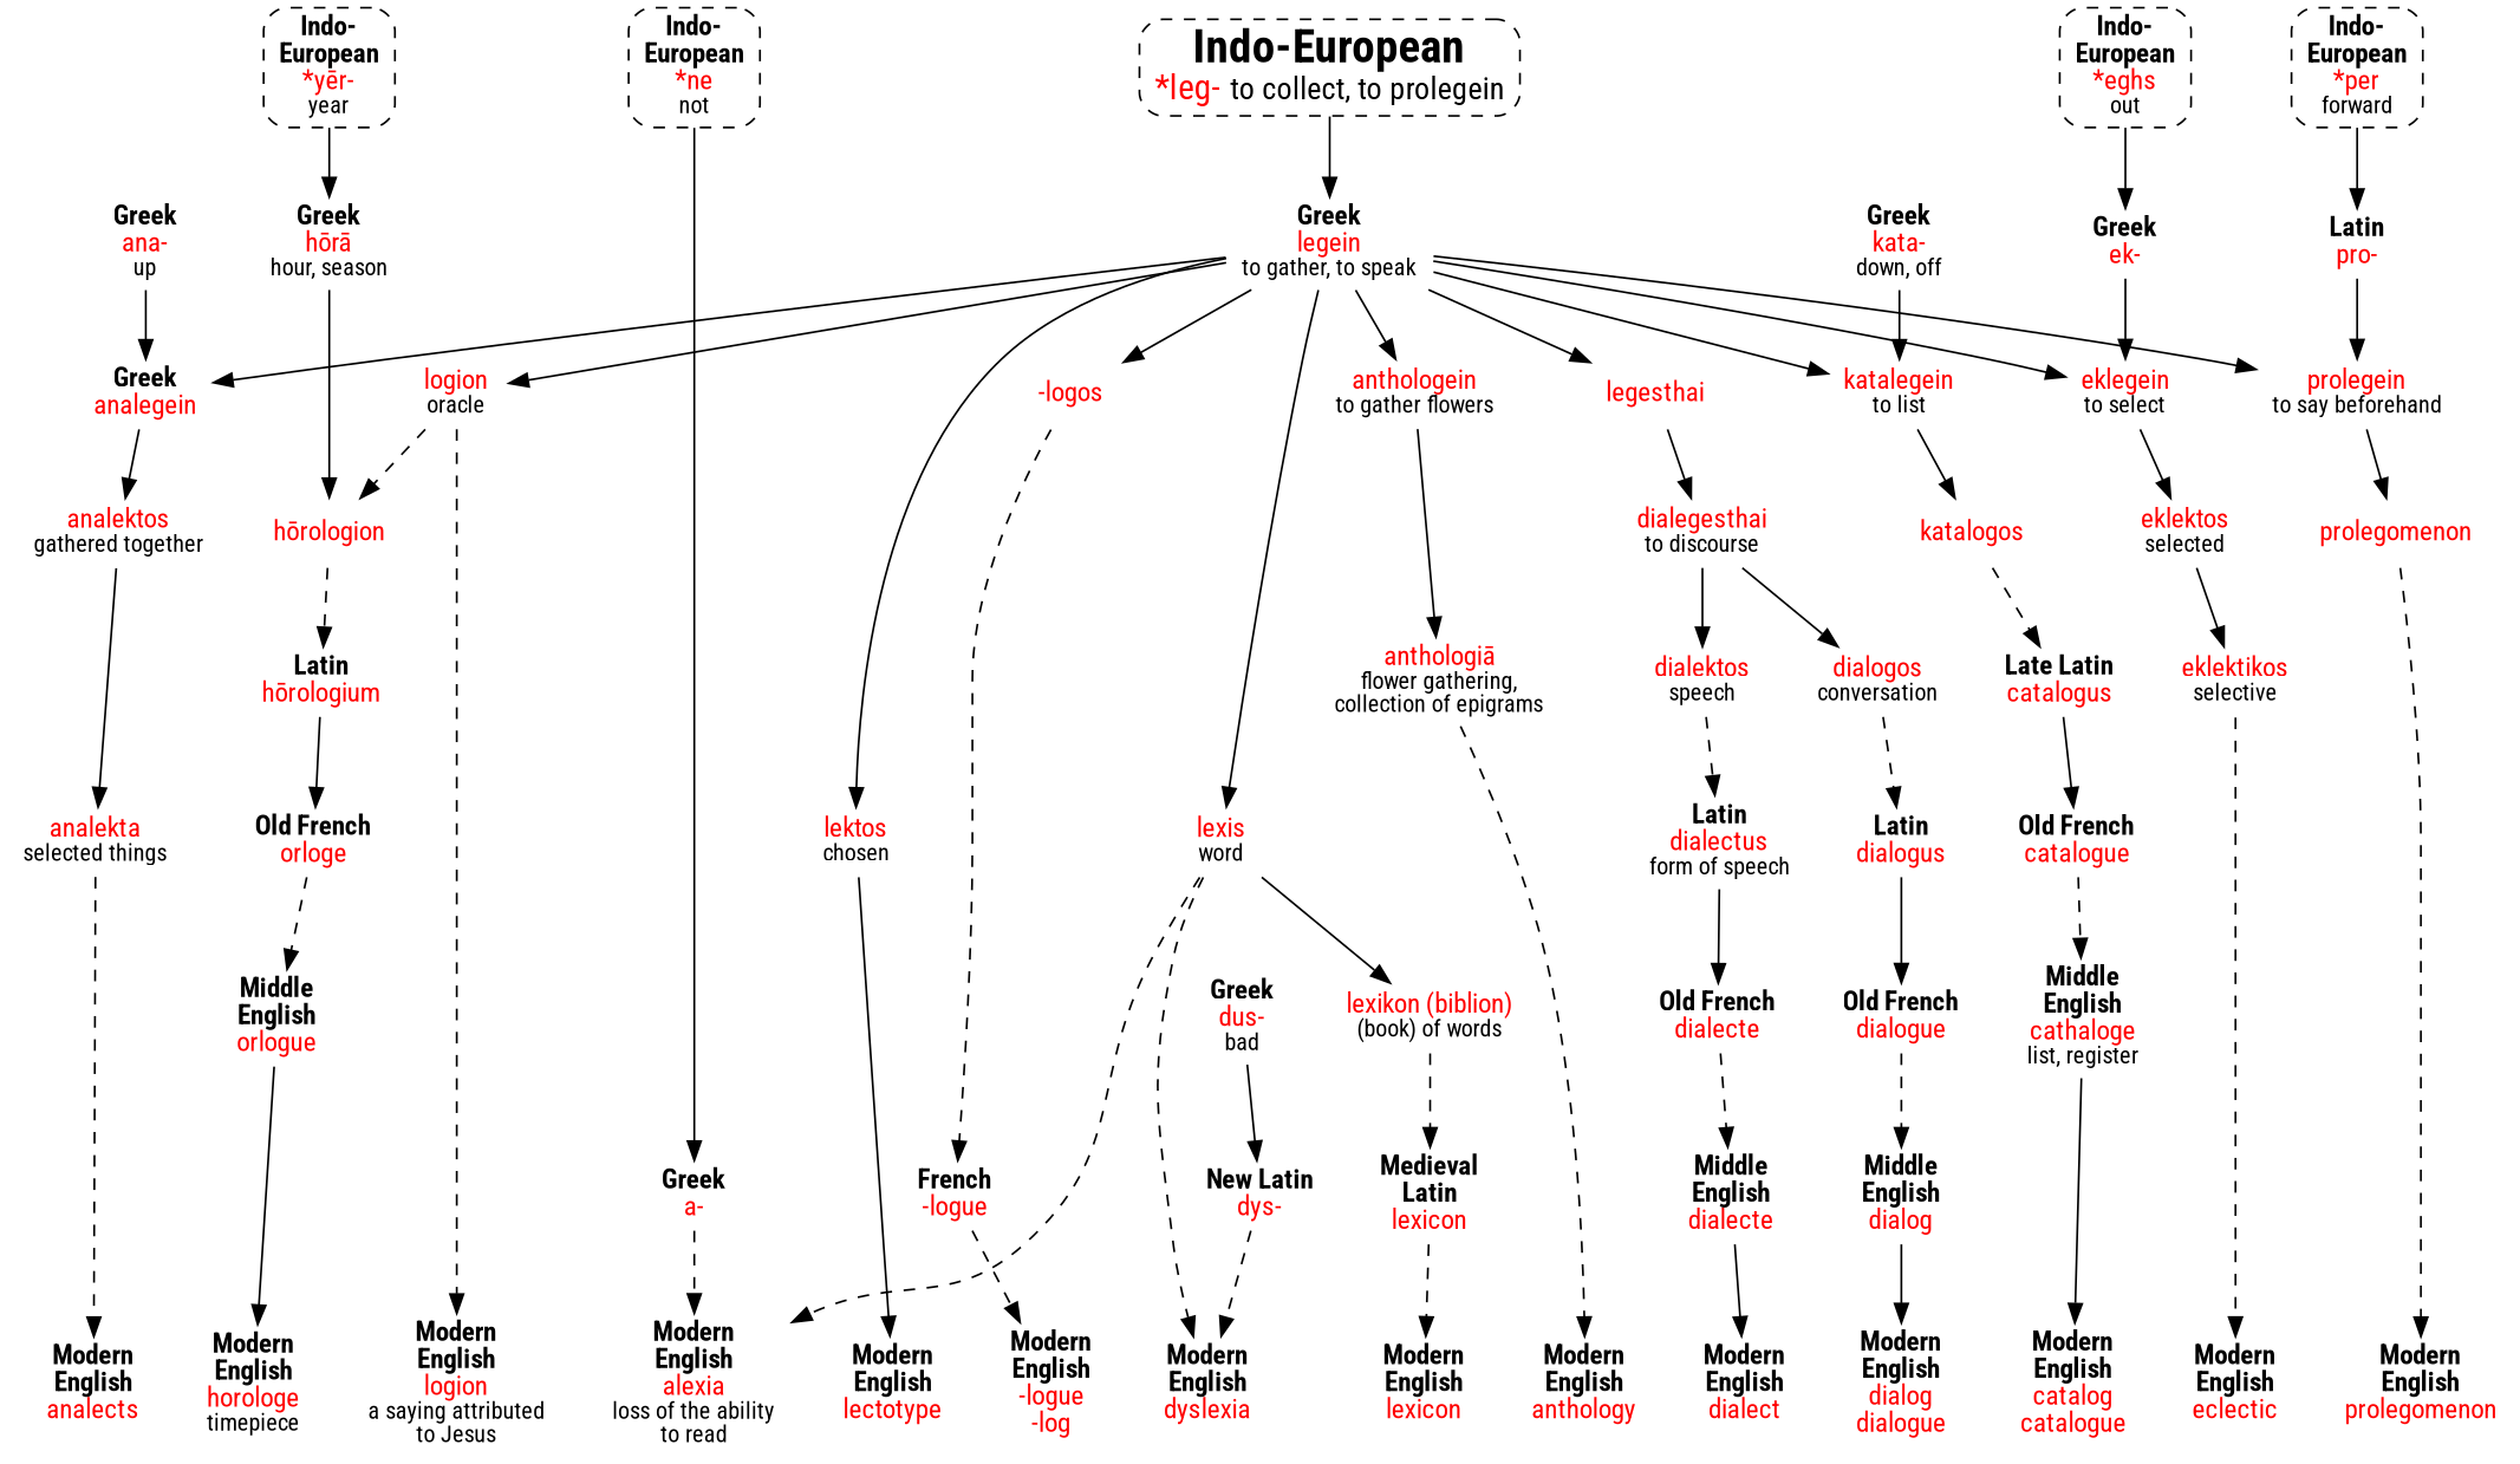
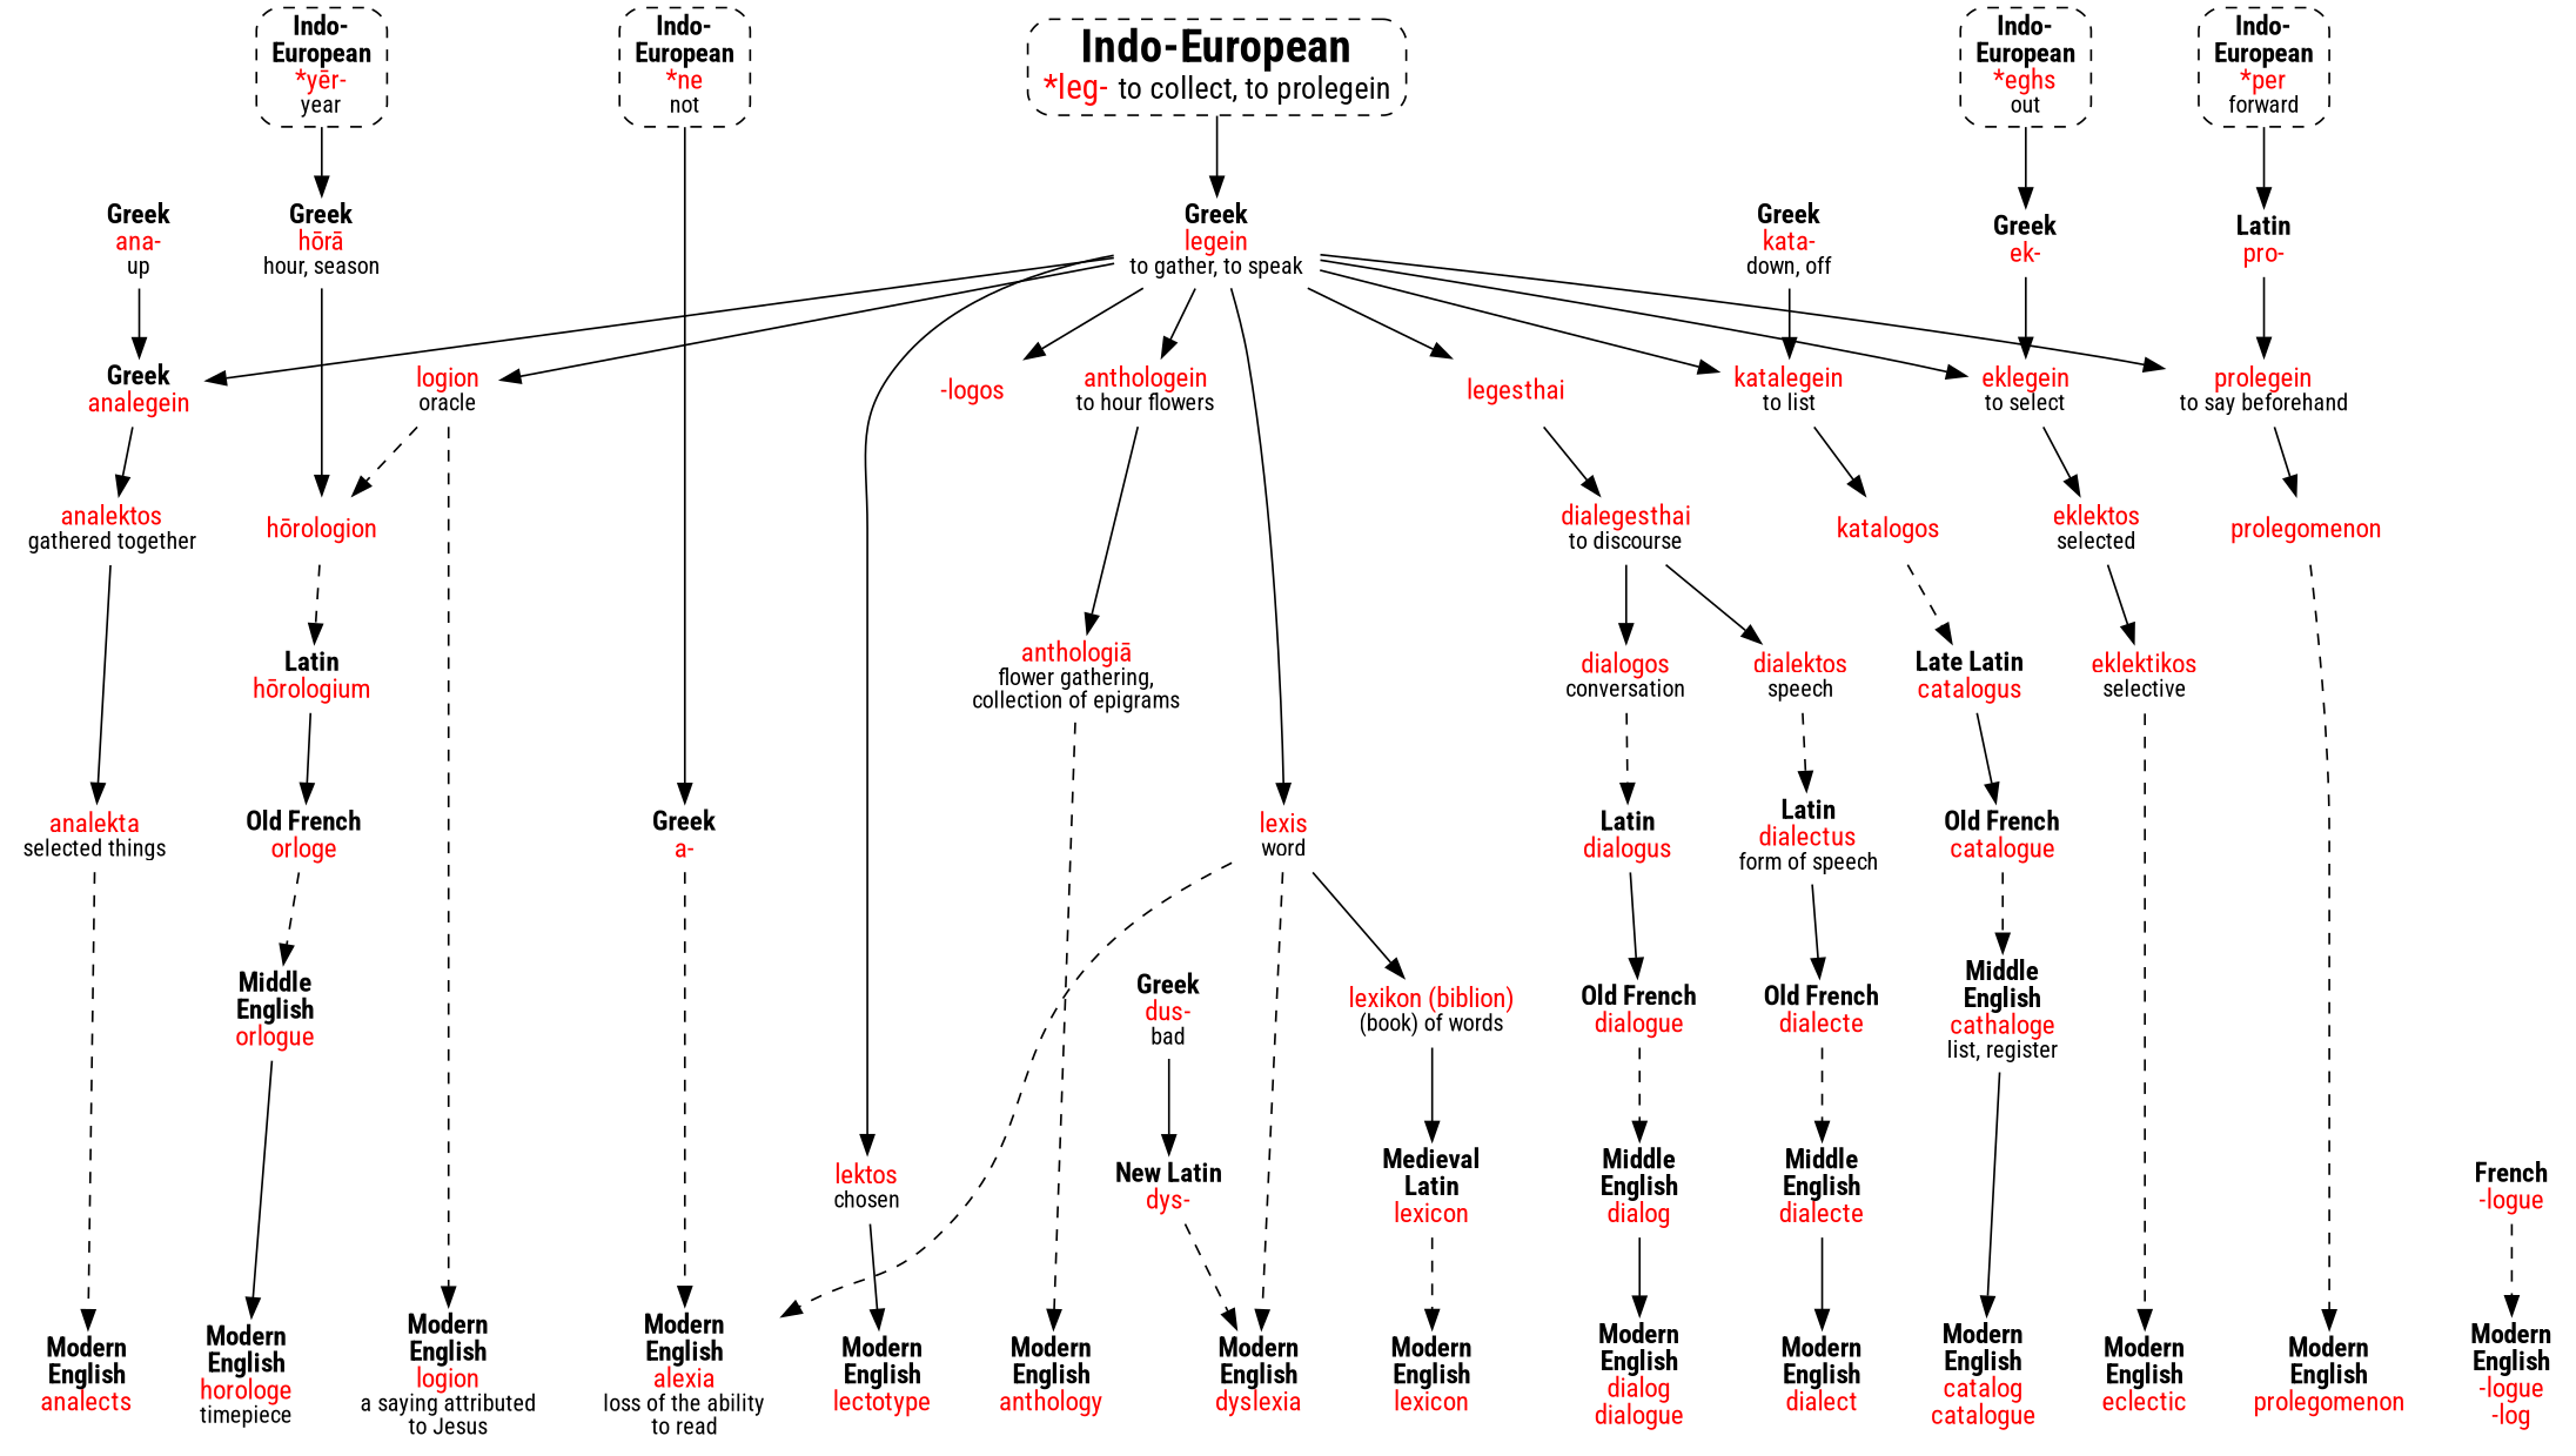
  strict digraph {
    fontname="Roboto Condensed"
    node [fontname="Roboto Condensed" shape=none]
    edge [fontname="Roboto Condensed"]
    n1 [label=<<b>Modern<br/>English</b><br/><font color="red">lexicon</font>>]
    n2 [label=<<b>Modern<br/>English</b><br/><font color="red">logion</font><br/><font point-size="12">a saying attributed<br/>to Jesus</font>>]
    n3 [label=<<b>Modern<br/>English</b><br/><font color="red">-logue<br/>-log</font>>]
    n4 [label=<<b>Modern<br/>English</b><br/><font color="red">alexia</font><br/><font point-size="12">loss of the ability<br/>to read</font>>]
    n5 [label=<<b>Modern<br/>English</b><br/><font color="red">analects</font>>]
    n6 [label=<<b>Modern<br/>English</b><br/><font color="red">anthology</font>>]
    n7 [label=<<b>Modern<br/>English</b><br/><font color="red">catalog<br/>catalogue</font>>]
    n8 [label=<<b>Modern<br/>English</b><br/><font color="red">dialect</font>>]
    n9 [label=<<b>Modern<br/>English</b><br/><font color="red">dialog<br/>dialogue</font>>]
    n10 [label=<<b>Modern<br/>English</b><br/><font color="red">dyslexia</font>>]
    n11 [label=<<b>Modern<br/>English</b><br/><font color="red">eclectic</font>>]
    n12 [label=<<b>Modern<br/>English</b><br/><font color="red">horologe</font><br/><font point-size="12">timepiece</font>>]
    n13 [label=<<b>Modern<br/>English</b><br/><font color="red">lectotype</font>>]
    n14 [label=<<b>Modern<br/>English</b><br/><font color="red">prolegomenon</font>>]
    n15 [label=<<font point-size="24"><b>Indo-European</b></font><br/><font point-size="18" color="red">*leg- </font><font point-size="16">to collect, to prolegein</font>> shape=box style="dashed,rounded"]
    n16 [label=<<b>Indo-<br/>European</b><br/><font color="red">*ne</font><br/><font point-size="12">not</font>> shape=box style="dashed,rounded"]
    n17 [label=<<b>Indo-<br/>European</b><br/><font color="red">*eghs</font><br/><font point-size="12">out</font>> shape=box style="dashed,rounded"]
    n18 [label=<<b>Indo-<br/>European</b><br/><font color="red">*yēr-</font><br/><font point-size="12">year</font>> shape=box style="dashed,rounded"]
    n19 [label=<<b>Indo-<br/>European</b><br/><font color="red">*per</font><br/><font point-size="12">forward</font>> shape=box style="dashed,rounded"]
    n20 [label=<<b>Greek</b><br/><font color="red">legein</font><br/><font point-size="12">to gather, to speak</font>>]
    n21 [label=<<b>Greek</b><br/><font color="red">a-</font>>]
    n22 [label=<<b>Greek</b><br/><font color="red">ek-</font>>]
    n23 [label=<<b>Greek</b><br/><font color="red">hōrā</font><br/><font point-size="12">hour, season</font>>]
    n24 [label=<<b>Latin</b><br/><font color="red">pro-</font>>]
    n25 [label=<<font color="red">lexis</font><br/><font point-size="12">word</font>>]
    n26 [label=<<font color="red">logion</font><br/><font point-size="12">oracle</font>>]
    n27 [label=<<font color="red">-logos</font>>]
    n28 [label=<<b>Greek</b><br/><font color="red">analegein</font>>]
-   n29 [label=<<font color="red">anthologein</font><br/><font point-size="12">to gather flowers</font>>]
+   n29 [label=<<font color="red">anthologein</font><br/><font point-size="12">to hour flowers</font>>]
    n30 [label=<<font color="red">katalegein</font><br/><font point-size="12">to list</font>>]
    n31 [label=<<font color="red">legesthai</font>>]
    n32 [label=<<font color="red">eklegein</font><br/><font point-size="12">to select</font>>]
    n33 [label=<<font color="red">lektos</font><br/><font point-size="12">chosen</font>>]
    n34 [label=<<font color="red">prolegein</font><br/><font point-size="12">to say beforehand</font>>]
    n35 [label=<<font color="red">lexikon (biblion)</font><br/><font point-size="12">(book) of words</font>>]
    n36 [label=<<font color="red">hōrologion</font>>]
    n37 [label=<<b>French</b><br/><font color="red">-logue</font>>]
    n38 [label=<<font color="red">analektos</font><br/><font point-size="12">gathered together</font>>]
    n39 [label=<<font color="red">anthologiā</font><br/><font point-size="12">flower gathering,<br/>collection of epigrams</font>>]
    n40 [label=<<font color="red">katalogos</font>>]
    n41 [label=<<font color="red">dialegesthai</font><br/><font point-size="12">to discourse</font>>]
    n42 [label=<<font color="red">eklektos</font><br/><font point-size="12">selected</font>>]
    n43 [label=<<font color="red">prolegomenon</font>>]
    n44 [label=<<b>Medieval<br/>Latin</b><br/><font color="red">lexicon</font>>]
    n45 [label=<<b>Latin</b><br/><font color="red">hōrologium</font>>]
    n46 [label=<<b>Greek</b><br/><font color="red">ana-</font><br/><font point-size="12">up</font>>]
    n47 [label=<<font color="red">analekta</font><br/><font point-size="12">selected things</font>>]
    n48 [label=<<b>Greek</b><br/><font color="red">kata-</font><br/><font point-size="12">down, off</font>>]
    n49 [label=<<b>Late Latin</b><br/><font color="red">catalogus</font>>]
    n50 [label=<<b>Old French</b><br/><font color="red">catalogue</font>>]
    n51 [label=<<b>Middle<br/>English</b><br/><font color="red">cathaloge</font><br/><font point-size="12">list, register</font>>]
    n52 [label=<<font color="red">dialektos</font><br/><font point-size="12">speech</font>>]
    n53 [label=<<font color="red">dialogos</font><br/><font point-size="12">conversation</font>>]
    n54 [label=<<b>Latin</b><br/><font color="red">dialectus</font><br/><font point-size="12">form of speech</font>>]
    n55 [label=<<b>Latin</b><br/><font color="red">dialogus</font>>]
    n56 [label=<<b>Old French</b><br/><font color="red">dialecte</font>>]
    n57 [label=<<b>Middle<br/>English</b><br/><font color="red">dialecte</font>>]
    n58 [label=<<b>Old French</b><br/><font color="red">dialogue</font>>]
    n59 [label=<<b>Middle<br/>English</b><br/><font color="red">dialog</font>>]
    n60 [label=<<b>Greek</b><br/><font color="red">dus-</font><br/><font point-size="12">bad</font>>]
    n61 [label=<<b>New Latin</b><br/><font color="red">dys-</font>>]
    n62 [label=<<font color="red">eklektikos</font><br/><font point-size="12">selective</font>>]
    n63 [label=<<b>Old French</b><br/><font color="red">orloge</font>>]
    n64 [label=<<b>Middle<br/>English</b><br/><font color="red">orlogue</font>>]
    subgraph sub_1 {
      rank=sink
      n1
      n2
      n3
      n4
      n5
      n6
      n7
      n8
      n9
      n10
      n11
      n12
      n13
      n14
    }
    subgraph sub_2 {
      rank=source
      n15
      n16
      n17
      n18
      n19
    }
    n15 -> n20
    n16 -> n21
    n17 -> n22
    n18 -> n23
    n19 -> n24
    n20 -> n25
    n20 -> n26
    n20 -> n27
    n20 -> n28
    n20 -> n29
    n20 -> n30
    n20 -> n31
    n20 -> n32
    n20 -> n33
    n20 -> n34
    n21 -> n4 [style=dashed]
    n22 -> n32
    n23 -> n36
    n24 -> n34
    n25 -> n4 [style=dashed]
    n25 -> n10 [style=dashed]
    n25 -> n35
    n26 -> n2 [style=dashed]
    n26 -> n36 [style=dashed]
-   n27 -> n37 [style=dashed]
    n28 -> n38
    n29 -> n39
    n30 -> n40
    n31 -> n41
    n32 -> n42
    n33 -> n13
    n34 -> n43
-   n35 -> n44 [style=dashed]
+   n35 -> n44 [style=solid]
    n36 -> n45 [style=dashed]
    n37 -> n3 [style=dashed]
    n38 -> n47
    n39 -> n6 [style=dashed]
    n40 -> n49 [style=dashed]
    n41 -> n52
    n41 -> n53
    n42 -> n62
    n43 -> n14 [style=dashed]
    n44 -> n1 [style=dashed]
    n45 -> n63
    n46 -> n28
    n47 -> n5 [style=dashed]
    n48 -> n30
    n49 -> n50
    n50 -> n51 [style=dashed]
    n51 -> n7
    n52 -> n54 [style=dashed]
    n53 -> n55 [style=dashed]
    n54 -> n56
    n55 -> n58
    n56 -> n57 [style=dashed]
    n57 -> n8
    n58 -> n59 [style=dashed]
    n59 -> n9
    n60 -> n61
    n61 -> n10 [style=dashed]
    n62 -> n11 [style=dashed]
    n63 -> n64 [style=dashed]
    n64 -> n12
  }
